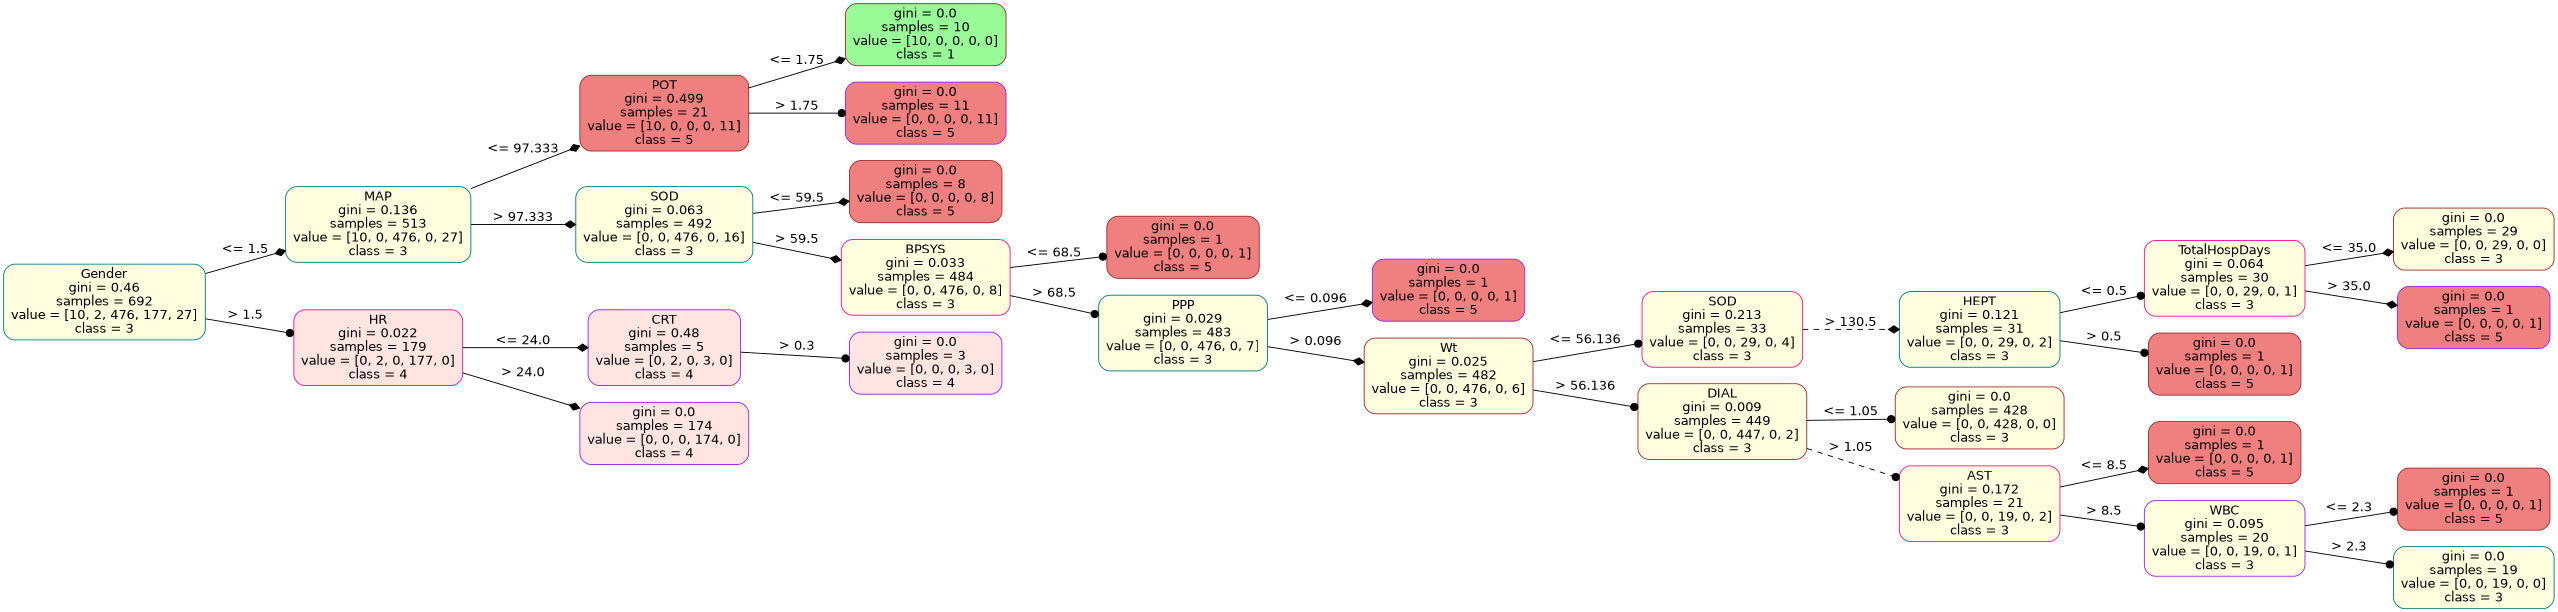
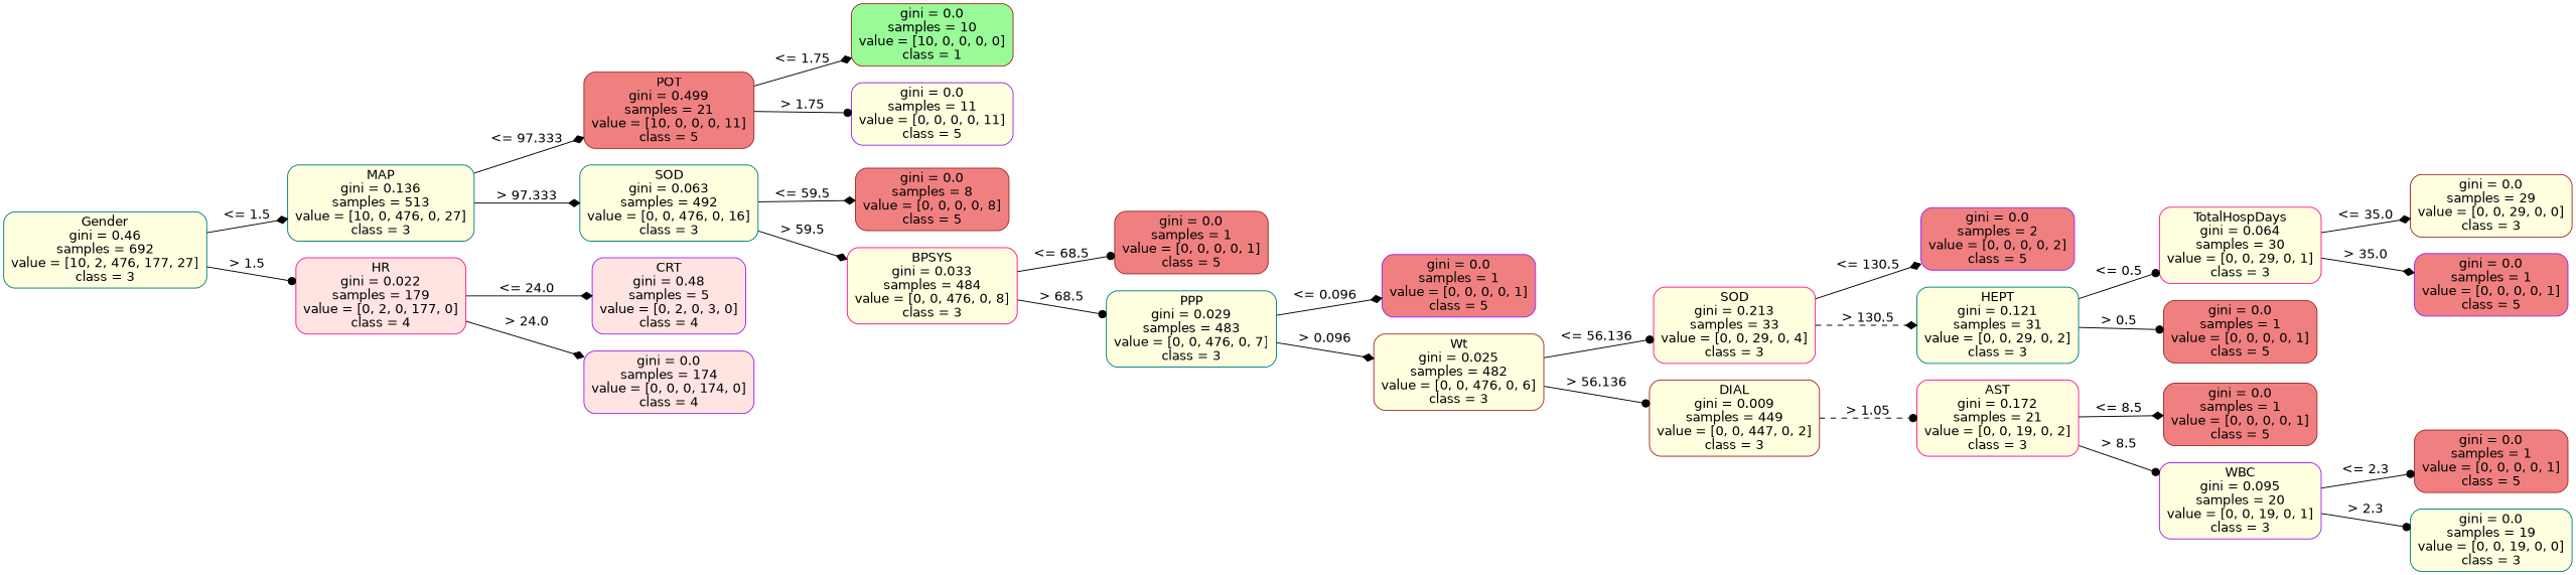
  strict digraph {
    rankdir=LR
    node [color=brown fillcolor=lightyellow fontname=helvetica shape=box style="filled, rounded"]
    edge [arrowhead=diamond fontname=helvetica op=">" param=1.5 style=solid]
    n1 [color=teal height=1.1528 label="Gender\ngini = 0.46\nsamples = 692\nvalue = [10, 2, 476, 177, 27]\nclass = 3" width=2.5694]
    n2 [color=teal height=1.1528 label="MAP\ngini = 0.136\nsamples = 513\nvalue = [10, 0, 476, 0, 27]\nclass = 3" width=2.3611]
    n3 [color=deeppink fillcolor=mistyrose height=1.1528 label="HR\ngini = 0.022\nsamples = 179\nvalue = [0, 2, 0, 177, 0]\nclass = 4" width=2.1528]
    n4 [fillcolor=lightcoral height=1.1528 label="POT\ngini = 0.499\nsamples = 21\nvalue = [10, 0, 0, 0, 11]\nclass = 5" width=2.1528]
    n5 [color=teal height=1.1528 label="SOD\ngini = 0.063\nsamples = 492\nvalue = [0, 0, 476, 0, 16]\nclass = 3" width=2.25]
    n6 [color=purple fillcolor=mistyrose height=1.1528 label="CRT\ngini = 0.48\nsamples = 5\nvalue = [0, 2, 0, 3, 0]\nclass = 4" width=1.9444]
    n7 [color=purple fillcolor=mistyrose height=0.94444 label="gini = 0.0\nsamples = 174\nvalue = [0, 0, 0, 174, 0]\nclass = 4" width=2.1528]
    n8 [fillcolor=palegreen height=0.94444 label="gini = 0.0\nsamples = 10\nvalue = [10, 0, 0, 0, 0]\nclass = 1" width=2.0417]
-   n9 [color=purple fillcolor=lightcoral height=0.94444 label="gini = 0.0\nsamples = 11\nvalue = [0, 0, 0, 0, 11]\nclass = 5" width=2.0417]
+   n9 [color=purple height=0.94444 label="gini = 0.0\nsamples = 11\nvalue = [0, 0, 0, 0, 11]\nclass = 5" width=2.0417]
    n10 [fillcolor=lightcoral height=0.94444 label="gini = 0.0\nsamples = 8\nvalue = [0, 0, 0, 0, 8]\nclass = 5" width=1.9444]
    n11 [color=deeppink height=1.1528 label="BPSYS\ngini = 0.033\nsamples = 484\nvalue = [0, 0, 476, 0, 8]\nclass = 3" width=2.1528]
-   n12 [color=purple fillcolor=mistyrose height=0.94444 label="gini = 0.0\nsamples = 3\nvalue = [0, 0, 0, 3, 0]\nclass = 4" width=1.9444]
    n13 [fillcolor=lightcoral height=0.94444 label="gini = 0.0\nsamples = 1\nvalue = [0, 0, 0, 0, 1]\nclass = 5" width=1.9444]
    n14 [color=teal height=1.1528 label="PPP\ngini = 0.029\nsamples = 483\nvalue = [0, 0, 476, 0, 7]\nclass = 3" width=2.1528]
    n15 [color=purple fillcolor=lightcoral height=0.94444 label="gini = 0.0\nsamples = 1\nvalue = [0, 0, 0, 0, 1]\nclass = 5" width=1.9444]
    n16 [height=1.1528 label="Wt\ngini = 0.025\nsamples = 482\nvalue = [0, 0, 476, 0, 6]\nclass = 3" width=2.1528]
    n17 [color=deeppink height=1.1528 label="SOD\ngini = 0.213\nsamples = 33\nvalue = [0, 0, 29, 0, 4]\nclass = 3" width=2.0417]
    n18 [height=1.1528 label="DIAL\ngini = 0.009\nsamples = 449\nvalue = [0, 0, 447, 0, 2]\nclass = 3" width=2.1528]
+   n19 [color=purple fillcolor=lightcoral height=0.94444 label="gini = 0.0\nsamples = 2\nvalue = [0, 0, 0, 0, 2]\nclass = 5" width=1.9444]
    n20 [color=teal height=1.1528 label="HEPT\ngini = 0.121\nsamples = 31\nvalue = [0, 0, 29, 0, 2]\nclass = 3" width=2.0417]
-   n21 [height=0.94444 label="gini = 0.0\nsamples = 428\nvalue = [0, 0, 428, 0, 0]\nclass = 3" width=2.1528]
    n22 [color=deeppink height=1.1528 label="AST\ngini = 0.172\nsamples = 21\nvalue = [0, 0, 19, 0, 2]\nclass = 3" width=2.0417]
    n23 [color=deeppink height=1.1528 label="TotalHospDays\ngini = 0.064\nsamples = 30\nvalue = [0, 0, 29, 0, 1]\nclass = 3" width=2.0417]
    n24 [fillcolor=lightcoral height=0.94444 label="gini = 0.0\nsamples = 1\nvalue = [0, 0, 0, 0, 1]\nclass = 5" width=1.9444]
    n25 [fillcolor=lightcoral height=0.94444 label="gini = 0.0\nsamples = 1\nvalue = [0, 0, 0, 0, 1]\nclass = 5" width=1.9444]
    n26 [color=purple height=1.1528 label="WBC\ngini = 0.095\nsamples = 20\nvalue = [0, 0, 19, 0, 1]\nclass = 3" width=2.0417]
    n27 [height=0.94444 label="gini = 0.0\nsamples = 29\nvalue = [0, 0, 29, 0, 0]\nclass = 3" width=2.0417]
    n28 [color=purple fillcolor=lightcoral height=0.94444 label="gini = 0.0\nsamples = 1\nvalue = [0, 0, 0, 0, 1]\nclass = 5" width=1.9444]
    n29 [fillcolor=lightcoral height=0.94444 label="gini = 0.0\nsamples = 1\nvalue = [0, 0, 0, 0, 1]\nclass = 5" width=1.9444]
    n30 [color=teal height=0.94444 label="gini = 0.0\nsamples = 19\nvalue = [0, 0, 19, 0, 0]\nclass = 3" width=2.0417]
    n1 -> n2 [label="<= 1.5" labelangle=45 labeldistance=2.5 op="<="]
    n1 -> n3 [arrowhead=dot label="> 1.5" labelangle=-45 labeldistance=2.5]
    n2 -> n4 [label="<= 97.333" op="<=" param=97.333]
    n2 -> n5 [label="> 97.333" param=97.333]
    n3 -> n6 [label="<= 24.0" op="<=" param=24.0]
    n3 -> n7 [label="> 24.0" param=24.0]
    n4 -> n8 [label="<= 1.75" op="<=" param=1.75]
    n4 -> n9 [arrowhead=dot label="> 1.75" param=1.75]
    n5 -> n10 [label="<= 59.5" op="<=" param=59.5]
    n5 -> n11 [label="> 59.5" param=59.5]
-   n6 -> n12 [arrowhead=dot label="> 0.3" param=0.3]
    n11 -> n13 [arrowhead=dot label="<= 68.5" op="<=" param=68.5]
    n11 -> n14 [arrowhead=dot label="> 68.5" param=68.5]
    n14 -> n15 [label="<= 0.096" op="<=" param=0.096]
    n14 -> n16 [label="> 0.096" param=0.096]
    n16 -> n17 [arrowhead=dot label="<= 56.136" op="<=" param=56.136]
    n16 -> n18 [arrowhead=dot label="> 56.136" param=56.136]
+   n17 -> n19 [label="<= 130.5" op="<=" param=130.5]
    n17 -> n20 [label="> 130.5" param=130.5 style=dashed]
-   n18 -> n21 [arrowhead=dot label="<= 1.05" op="<=" param=1.05]
    n18 -> n22 [arrowhead=dot label="> 1.05" param=1.05 style=dashed]
    n20 -> n23 [arrowhead=dot label="<= 0.5" op="<=" param=0.5]
    n20 -> n24 [arrowhead=dot label="> 0.5" param=0.5]
    n22 -> n25 [label="<= 8.5" op="<=" param=8.5]
    n22 -> n26 [arrowhead=dot label="> 8.5" param=8.5]
    n23 -> n27 [label="<= 35.0" op="<=" param=35.0]
    n23 -> n28 [label="> 35.0" param=35.0]
    n26 -> n29 [arrowhead=dot label="<= 2.3" op="<=" param=2.3]
    n26 -> n30 [arrowhead=dot label="> 2.3" param=2.3]
  }
